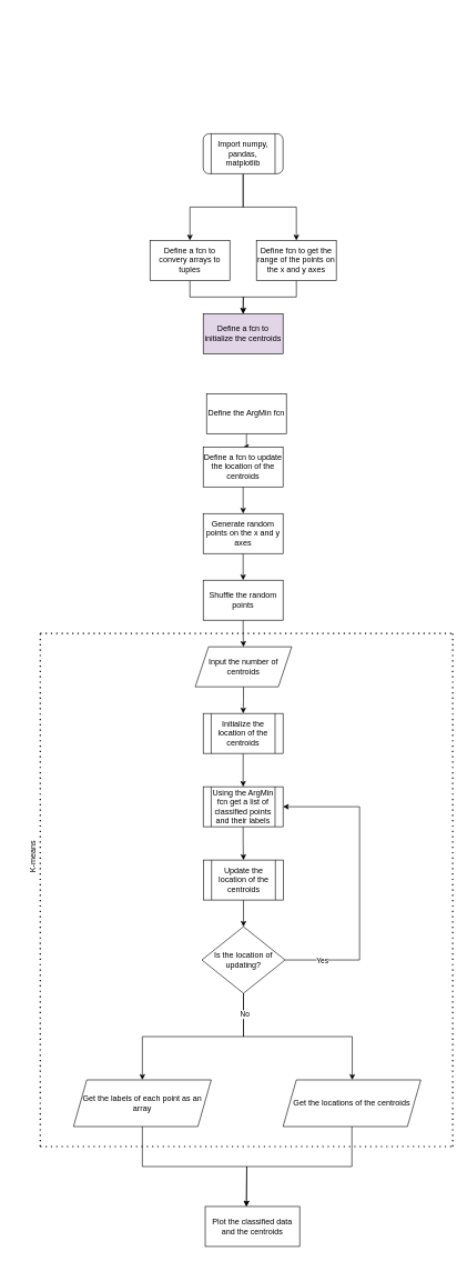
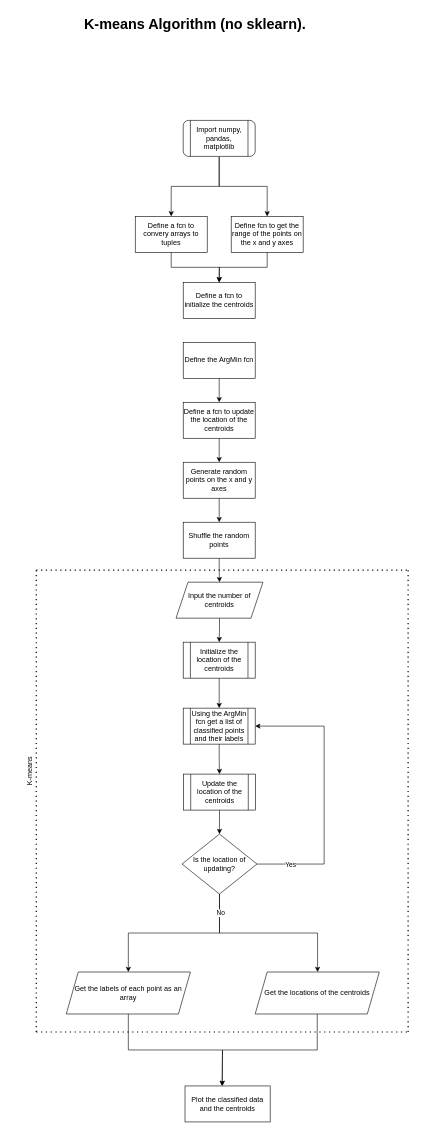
  <mxCell id="0" />
  <mxCell id="1" parent="0" />
  <mxCell id="2" style="edgeStyle=orthogonalEdgeStyle;rounded=0;orthogonalLoop=1;jettySize=auto;html=1;exitX=0.5;exitY=1;exitDx=0;exitDy=0;entryX=0.5;entryY=0;entryDx=0;entryDy=0;" parent="1" source="4" target="8" edge="1"><mxGeometry relative="1" as="geometry" /></mxCell>
  <mxCell id="3" style="edgeStyle=orthogonalEdgeStyle;rounded=0;orthogonalLoop=1;jettySize=auto;html=1;exitX=0.5;exitY=1;exitDx=0;exitDy=0;entryX=0.5;entryY=0;entryDx=0;entryDy=0;" parent="1" source="4" target="6" edge="1"><mxGeometry relative="1" as="geometry" /></mxCell>
  <mxCell id="4" value="Import numpy, pandas, matplotlib" style="shape=process;whiteSpace=wrap;html=1;backgroundOutline=1;rounded=1;" parent="1" vertex="1"><mxGeometry x="305" y="200" width="120" height="60" as="geometry" /></mxCell>
  <mxCell id="5" style="edgeStyle=orthogonalEdgeStyle;rounded=0;orthogonalLoop=1;jettySize=auto;html=1;exitX=0.5;exitY=1;exitDx=0;exitDy=0;" parent="1" source="6" edge="1"><mxGeometry relative="1" as="geometry"><mxPoint x="365" y="470" as="targetPoint" /></mxGeometry></mxCell>
  <mxCell id="6" value="Define a fcn to convery arrays to tuples" style="rounded=0;whiteSpace=wrap;html=1;" parent="1" vertex="1"><mxGeometry x="225" y="360" width="120" height="60" as="geometry" /></mxCell>
  <mxCell id="7" style="edgeStyle=orthogonalEdgeStyle;rounded=0;orthogonalLoop=1;jettySize=auto;html=1;exitX=0.5;exitY=1;exitDx=0;exitDy=0;" parent="1" source="8" target="9" edge="1"><mxGeometry relative="1" as="geometry" /></mxCell>
  <mxCell id="8" value="Define fcn to get the range of the points on the x and y axes" style="rounded=0;whiteSpace=wrap;html=1;" parent="1" vertex="1"><mxGeometry x="385" y="360" width="120" height="60" as="geometry" /></mxCell>
- <mxCell id="9" value="Define a fcn to initialize the centroids" style="rounded=0;whiteSpace=wrap;html=1;fillColor=#e1d5e7;" parent="1" vertex="1"><mxGeometry x="305" y="470" width="120" height="60" as="geometry" /></mxCell>
+ <mxCell id="9" value="Define a fcn to initialize the centroids" style="rounded=0;whiteSpace=wrap;html=1;" parent="1" vertex="1"><mxGeometry x="305" y="470" width="120" height="60" as="geometry" /></mxCell>
  <mxCell id="10" value="" style="edgeStyle=orthogonalEdgeStyle;rounded=0;orthogonalLoop=1;jettySize=auto;html=1;" parent="1" source="11" target="13" edge="1"><mxGeometry relative="1" as="geometry" /></mxCell>
- <mxCell id="11" value="Define the ArgMin fcn" style="whiteSpace=wrap;html=1;rounded=0;" parent="1" vertex="1"><mxGeometry x="310" y="590" width="120" height="60" as="geometry" /></mxCell>
+ <mxCell id="11" value="Define the ArgMin fcn" style="whiteSpace=wrap;html=1;rounded=0;" parent="1" vertex="1"><mxGeometry x="305" y="570" width="120" height="60" as="geometry" /></mxCell>
  <mxCell id="12" value="" style="edgeStyle=orthogonalEdgeStyle;rounded=0;orthogonalLoop=1;jettySize=auto;html=1;" parent="1" source="13" target="15" edge="1"><mxGeometry relative="1" as="geometry" /></mxCell>
  <mxCell id="13" value="Define a fcn to update the location of the centroids" style="whiteSpace=wrap;html=1;rounded=0;" parent="1" vertex="1"><mxGeometry x="305" y="670" width="120" height="60" as="geometry" /></mxCell>
  <mxCell id="14" value="" style="edgeStyle=orthogonalEdgeStyle;rounded=0;orthogonalLoop=1;jettySize=auto;html=1;" parent="1" source="15" target="17" edge="1"><mxGeometry relative="1" as="geometry" /></mxCell>
  <mxCell id="15" value="Generate random points on the x and y axes" style="whiteSpace=wrap;html=1;rounded=0;" parent="1" vertex="1"><mxGeometry x="305" y="770" width="120" height="60" as="geometry" /></mxCell>
  <mxCell id="16" style="edgeStyle=orthogonalEdgeStyle;rounded=0;orthogonalLoop=1;jettySize=auto;html=1;exitX=0.5;exitY=1;exitDx=0;exitDy=0;entryX=0.5;entryY=0;entryDx=0;entryDy=0;" parent="1" source="17" target="19" edge="1"><mxGeometry relative="1" as="geometry" /></mxCell>
  <mxCell id="17" value="Shuffle the random points" style="whiteSpace=wrap;html=1;rounded=0;" parent="1" vertex="1"><mxGeometry x="305" y="870" width="120" height="60" as="geometry" /></mxCell>
  <mxCell id="18" value="" style="edgeStyle=orthogonalEdgeStyle;rounded=0;orthogonalLoop=1;jettySize=auto;html=1;" parent="1" source="19" target="21" edge="1"><mxGeometry relative="1" as="geometry" /></mxCell>
  <mxCell id="19" value="Input the number of centroids" style="shape=parallelogram;perimeter=parallelogramPerimeter;whiteSpace=wrap;html=1;fixedSize=1;" parent="1" vertex="1"><mxGeometry x="293" y="970" width="145" height="60" as="geometry" /></mxCell>
  <mxCell id="20" value="" style="edgeStyle=orthogonalEdgeStyle;rounded=0;orthogonalLoop=1;jettySize=auto;html=1;" parent="1" source="21" target="23" edge="1"><mxGeometry relative="1" as="geometry" /></mxCell>
  <mxCell id="21" value="Initialize the location of the centroids" style="shape=process;whiteSpace=wrap;html=1;backgroundOutline=1;" parent="1" vertex="1"><mxGeometry x="305" y="1070" width="120" height="60" as="geometry" /></mxCell>
  <mxCell id="22" value="" style="edgeStyle=orthogonalEdgeStyle;rounded=0;orthogonalLoop=1;jettySize=auto;html=1;" parent="1" source="23" target="26" edge="1"><mxGeometry relative="1" as="geometry" /></mxCell>
  <mxCell id="23" value="Using the ArgMin fcn get a list of classified points and their labels" style="shape=process;whiteSpace=wrap;html=1;backgroundOutline=1;" parent="1" vertex="1"><mxGeometry x="305" y="1180" width="120" height="60" as="geometry" /></mxCell>
  <mxCell id="24" value="" style="endArrow=none;dashed=1;html=1;dashPattern=1 3;strokeWidth=2;rounded=0;" parent="1" edge="1"><mxGeometry width="50" height="50" relative="1" as="geometry"><mxPoint x="60" y="950" as="sourcePoint" /><mxPoint x="680" y="950" as="targetPoint" /></mxGeometry></mxCell>
  <mxCell id="25" value="" style="edgeStyle=orthogonalEdgeStyle;rounded=0;orthogonalLoop=1;jettySize=auto;html=1;" parent="1" source="26" target="32" edge="1"><mxGeometry relative="1" as="geometry" /></mxCell>
  <mxCell id="26" value="Update the location of the centroids" style="shape=process;whiteSpace=wrap;html=1;backgroundOutline=1;" parent="1" vertex="1"><mxGeometry x="305.5" y="1290" width="120" height="60" as="geometry" /></mxCell>
  <mxCell id="27" style="edgeStyle=orthogonalEdgeStyle;rounded=0;orthogonalLoop=1;jettySize=auto;html=1;entryX=1;entryY=0.5;entryDx=0;entryDy=0;" parent="1" source="32" target="23" edge="1"><mxGeometry relative="1" as="geometry"><mxPoint x="540" y="1190" as="targetPoint" /><Array as="points"><mxPoint x="540" y="1440" /><mxPoint x="540" y="1210" /></Array></mxGeometry></mxCell>
  <mxCell id="28" value="Yes" style="edgeLabel;html=1;align=center;verticalAlign=middle;resizable=0;points=[];" parent="27" vertex="1" connectable="0"><mxGeometry x="-0.758" relative="1" as="geometry"><mxPoint as="offset" /></mxGeometry></mxCell>
  <mxCell id="29" value="" style="edgeStyle=orthogonalEdgeStyle;rounded=0;orthogonalLoop=1;jettySize=auto;html=1;" parent="1" source="32" target="34" edge="1"><mxGeometry x="0.067" y="-55" relative="1" as="geometry"><mxPoint as="offset" /></mxGeometry></mxCell>
  <mxCell id="30" style="edgeStyle=orthogonalEdgeStyle;rounded=0;orthogonalLoop=1;jettySize=auto;html=1;exitX=0.5;exitY=1;exitDx=0;exitDy=0;" parent="1" source="32" target="36" edge="1"><mxGeometry relative="1" as="geometry"><Array as="points"><mxPoint x="365" y="1555" /><mxPoint x="529" y="1555" /></Array></mxGeometry></mxCell>
  <mxCell id="31" value="&amp;nbsp;No" style="edgeLabel;html=1;align=center;verticalAlign=middle;resizable=0;points=[];" parent="30" vertex="1" connectable="0"><mxGeometry x="-0.789" relative="1" as="geometry"><mxPoint as="offset" /></mxGeometry></mxCell>
  <mxCell id="32" value="Is the location of updating?" style="rhombus;whiteSpace=wrap;html=1;" parent="1" vertex="1"><mxGeometry x="303" y="1390" width="125" height="100" as="geometry" /></mxCell>
  <mxCell id="33" style="edgeStyle=orthogonalEdgeStyle;rounded=0;orthogonalLoop=1;jettySize=auto;html=1;exitX=0.5;exitY=1;exitDx=0;exitDy=0;" parent="1" source="34" edge="1"><mxGeometry relative="1" as="geometry"><mxPoint x="370" y="1810" as="targetPoint" /></mxGeometry></mxCell>
  <mxCell id="34" value="Get the labels of each point as an array" style="shape=parallelogram;perimeter=parallelogramPerimeter;whiteSpace=wrap;html=1;fixedSize=1;" parent="1" vertex="1"><mxGeometry x="110" y="1620" width="207" height="70" as="geometry" /></mxCell>
  <mxCell id="35" style="edgeStyle=orthogonalEdgeStyle;rounded=0;orthogonalLoop=1;jettySize=auto;html=1;exitX=0.5;exitY=1;exitDx=0;exitDy=0;" parent="1" source="36" edge="1"><mxGeometry relative="1" as="geometry"><mxPoint x="370" y="1810" as="targetPoint" /></mxGeometry></mxCell>
  <mxCell id="36" value="Get the locations of the centroids" style="shape=parallelogram;perimeter=parallelogramPerimeter;whiteSpace=wrap;html=1;fixedSize=1;" parent="1" vertex="1"><mxGeometry x="425" y="1620" width="207" height="70" as="geometry" /></mxCell>
  <mxCell id="37" value="" style="endArrow=none;dashed=1;html=1;dashPattern=1 3;strokeWidth=2;rounded=0;" parent="1" edge="1"><mxGeometry width="50" height="50" relative="1" as="geometry"><mxPoint x="60" y="1720" as="sourcePoint" /><mxPoint x="60" y="950" as="targetPoint" /><Array as="points"><mxPoint x="60" y="1200" /></Array></mxGeometry></mxCell>
  <mxCell id="38" value="" style="endArrow=none;dashed=1;html=1;dashPattern=1 3;strokeWidth=2;rounded=0;" parent="1" edge="1"><mxGeometry width="50" height="50" relative="1" as="geometry"><mxPoint x="680" y="1720" as="sourcePoint" /><mxPoint x="680" y="950" as="targetPoint" /><Array as="points"><mxPoint x="680" y="1200" /></Array></mxGeometry></mxCell>
  <mxCell id="39" value="" style="endArrow=none;dashed=1;html=1;dashPattern=1 3;strokeWidth=2;rounded=0;" parent="1" edge="1"><mxGeometry width="50" height="50" relative="1" as="geometry"><mxPoint x="60" y="1720" as="sourcePoint" /><mxPoint x="680" y="1720" as="targetPoint" /></mxGeometry></mxCell>
  <mxCell id="40" value="Plot the classified data and the centroids" style="rounded=0;whiteSpace=wrap;html=1;" parent="1" vertex="1"><mxGeometry x="308" y="1810" width="142" height="60" as="geometry" /></mxCell>
  <mxCell id="41" value="K-means" style="text;html=1;strokeColor=none;fillColor=none;align=center;verticalAlign=middle;whiteSpace=wrap;rounded=0;rotation=-90;" parent="1" vertex="1"><mxGeometry x="20" y="1270" width="60" height="30" as="geometry" /></mxCell>
+ <mxCell id="42" value="&lt;h1&gt;&lt;span&gt;K-means Algorithm (no sklearn).&lt;/span&gt;&lt;br&gt;&lt;/h1&gt;" style="text;html=1;strokeColor=none;fillColor=none;spacing=5;spacingTop=-20;whiteSpace=wrap;overflow=hidden;rounded=0;" parent="1" vertex="1"><mxGeometry x="135" y="20" width="460" height="50" as="geometry" /></mxCell>
